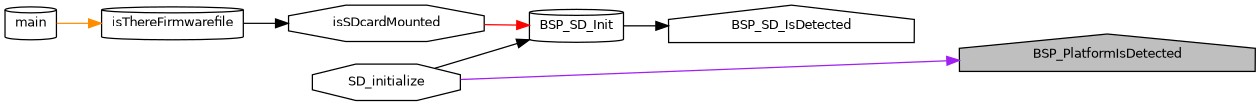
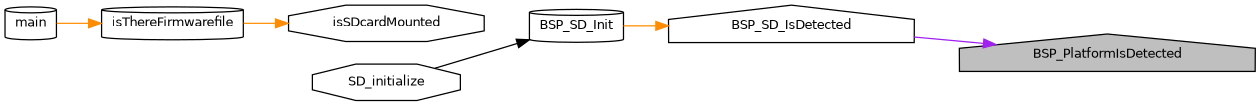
  digraph {
    rankdir=RL
    node [color=black fillcolor=white fontname=Helvetica fontsize=10 shape=cylinder style=filled]
    edge [color=black dir=back fontname=Helvetica fontsize=10 labelfontname=Helvetica labelfontsize=10 style=solid]
    n1 [fillcolor=grey75 fontcolor=black height=0.2 label=BSP_PlatformIsDetected shape=house width=0.4]
    n2 [height=0.2 label=BSP_SD_IsDetected shape=house width=0.4]
    n3 [height=0.2 label=BSP_SD_Init width=0.4]
    n4 [height=0.2 label=isSDcardMounted shape=octagon width=0.4]
    n5 [height=0.2 label=SD_initialize shape=octagon width=0.4]
    n6 [height=0.2 label=isThereFirmwarefile width=0.4]
    n7 [height=0.2 label=main width=0.4]
-   n1 -> n5 [color=purple]
-   n2 -> n3
-   n3 -> n4 [color=red]
+   n1 -> n2 [color=purple]
+   n2 -> n3 [color=darkorange]
    n3 -> n5
-   n4 -> n6
+   n4 -> n6 [color=darkorange]
    n6 -> n7 [color=darkorange]
  }
